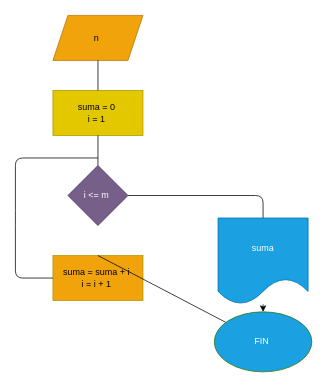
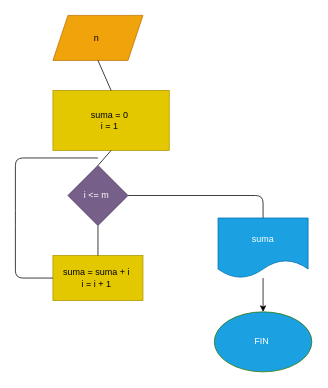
  <mxCell id="0" />
  <mxCell id="1" parent="0" />
  <mxCell id="2" value="n&amp;nbsp;" style="shape=parallelogram;perimeter=parallelogramPerimeter;whiteSpace=wrap;html=1;fixedSize=1;fillColor=#f0a30a;fontColor=#000000;strokeColor=#BD7000;" vertex="1" parent="1"><mxGeometry x="70" y="20" width="120" height="60" as="geometry" /></mxCell>
- <mxCell id="3" value="suma = 0&amp;nbsp;&lt;br&gt;i = 1&amp;nbsp;" style="whiteSpace=wrap;html=1;fillColor=#e3c800;fontColor=#000000;strokeColor=#B09500;" vertex="1" parent="1"><mxGeometry x="70" y="120" width="120" height="60" as="geometry" /></mxCell>
+ <mxCell id="3" value="suma = 0&amp;nbsp;&lt;br&gt;i = 1&amp;nbsp;" style="whiteSpace=wrap;html=1;fillColor=#e3c800;fontColor=#000000;strokeColor=#B09500;" vertex="1" parent="1"><mxGeometry x="70" y="120" width="155" height="80" as="geometry" /></mxCell>
  <mxCell id="4" value="i &amp;lt;= m&amp;nbsp;" style="rhombus;whiteSpace=wrap;html=1;fillColor=#76608a;fontColor=#ffffff;strokeColor=#432D57;" vertex="1" parent="1"><mxGeometry x="90" y="220" width="80" height="80" as="geometry" /></mxCell>
- <mxCell id="5" value="suma = suma + i&amp;nbsp;&lt;br&gt;i = i + 1&amp;nbsp;" style="whiteSpace=wrap;html=1;fillColor=#f0a30a;fontColor=#000000;strokeColor=#B09500;" vertex="1" parent="1"><mxGeometry x="70" y="340" width="120" height="60" as="geometry" /></mxCell>
+ <mxCell id="5" value="suma = suma + i&amp;nbsp;&lt;br&gt;i = i + 1&amp;nbsp;" style="whiteSpace=wrap;html=1;fillColor=#e3c800;fontColor=#000000;strokeColor=#B09500;" vertex="1" parent="1"><mxGeometry x="70" y="340" width="120" height="60" as="geometry" /></mxCell>
  <mxCell id="6" value="" style="endArrow=none;html=1;entryX=0.5;entryY=1;entryDx=0;entryDy=0;exitX=0.5;exitY=0;exitDx=0;exitDy=0;" edge="1" parent="1" source="3" target="2"><mxGeometry width="50" height="50" relative="1" as="geometry"><mxPoint x="100" y="200" as="sourcePoint" /><mxPoint x="150" y="150" as="targetPoint" /></mxGeometry></mxCell>
  <mxCell id="7" value="" style="endArrow=none;html=1;exitX=0.5;exitY=0;exitDx=0;exitDy=0;entryX=0.5;entryY=1;entryDx=0;entryDy=0;" edge="1" parent="1" source="4" target="3"><mxGeometry width="50" height="50" relative="1" as="geometry"><mxPoint x="100" y="200" as="sourcePoint" /><mxPoint x="150" y="150" as="targetPoint" /></mxGeometry></mxCell>
- <mxCell id="8" value="" style="endArrow=none;html=1;exitX=0.5;exitY=0;exitDx=0;exitDy=0;" edge="1" parent="1" source="5" target="13"><mxGeometry width="50" height="50" relative="1" as="geometry"><mxPoint x="100" y="200" as="sourcePoint" /><mxPoint x="150" y="150" as="targetPoint" /></mxGeometry></mxCell>
+ <mxCell id="8" value="" style="endArrow=none;html=1;exitX=0.5;exitY=0;exitDx=0;exitDy=0;entryX=0.5;entryY=1;entryDx=0;entryDy=0;" edge="1" parent="1" source="5" target="4"><mxGeometry width="50" height="50" relative="1" as="geometry"><mxPoint x="100" y="200" as="sourcePoint" /><mxPoint x="150" y="150" as="targetPoint" /></mxGeometry></mxCell>
  <mxCell id="9" value="" style="endArrow=none;html=1;exitX=0;exitY=0.5;exitDx=0;exitDy=0;" edge="1" parent="1" source="5"><mxGeometry width="50" height="50" relative="1" as="geometry"><mxPoint x="100" y="200" as="sourcePoint" /><mxPoint x="130" y="210" as="targetPoint" /><Array as="points"><mxPoint x="20" y="370" /><mxPoint x="20" y="290" /><mxPoint x="20" y="210" /></Array></mxGeometry></mxCell>
  <mxCell id="10" value="" style="endArrow=none;html=1;exitX=1;exitY=0.5;exitDx=0;exitDy=0;entryX=0.5;entryY=0;entryDx=0;entryDy=0;" edge="1" parent="1" source="4" target="12"><mxGeometry width="50" height="50" relative="1" as="geometry"><mxPoint x="100" y="200" as="sourcePoint" /><mxPoint x="280" y="260" as="targetPoint" /><Array as="points"><mxPoint x="350" y="260" /></Array></mxGeometry></mxCell>
  <mxCell id="11" value="" style="edgeStyle=none;html=1;" edge="1" parent="1" source="12" target="13"><mxGeometry relative="1" as="geometry" /></mxCell>
- <mxCell id="12" value="suma" style="shape=document;whiteSpace=wrap;html=1;boundedLbl=1;fillColor=#1ba1e2;fontColor=#ffffff;strokeColor=#006EAF;" vertex="1" parent="1"><mxGeometry x="290" y="290" width="120" height="115" as="geometry" /></mxCell>
+ <mxCell id="12" value="suma" style="shape=document;whiteSpace=wrap;html=1;boundedLbl=1;fillColor=#1ba1e2;fontColor=#ffffff;strokeColor=#006EAF;" vertex="1" parent="1"><mxGeometry x="290" y="290" width="120" height="80" as="geometry" /></mxCell>
  <mxCell id="13" value="FIN&amp;nbsp;" style="ellipse;whiteSpace=wrap;html=1;fillColor=#1ba1e2;fontColor=#ffffff;strokeColor=#2D7600;" vertex="1" parent="1"><mxGeometry x="285" y="415" width="130" height="80" as="geometry" /></mxCell>
